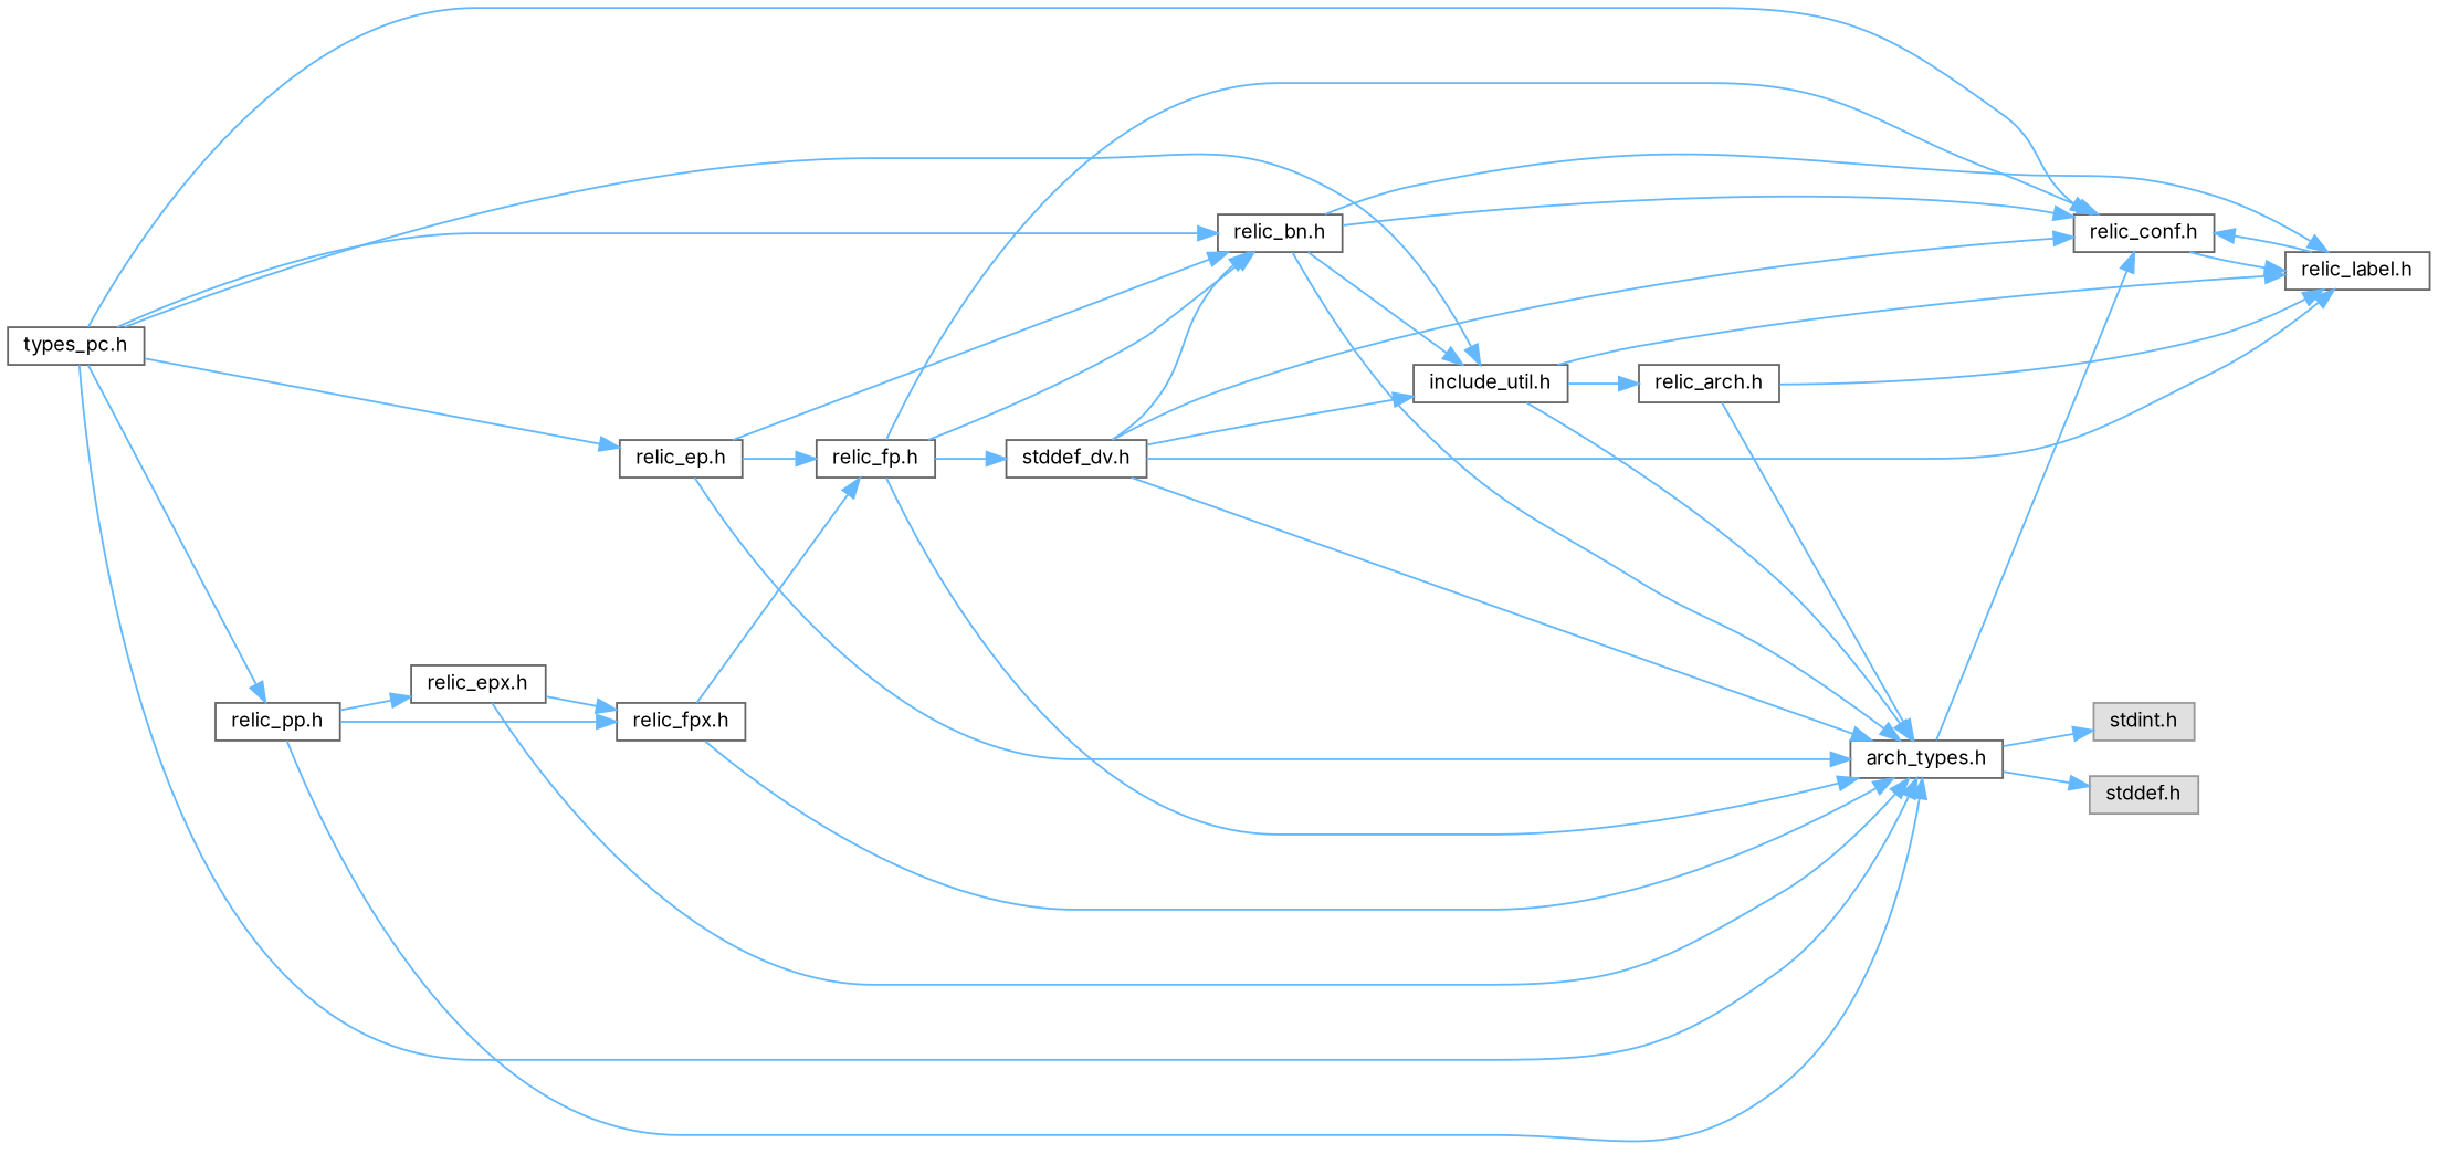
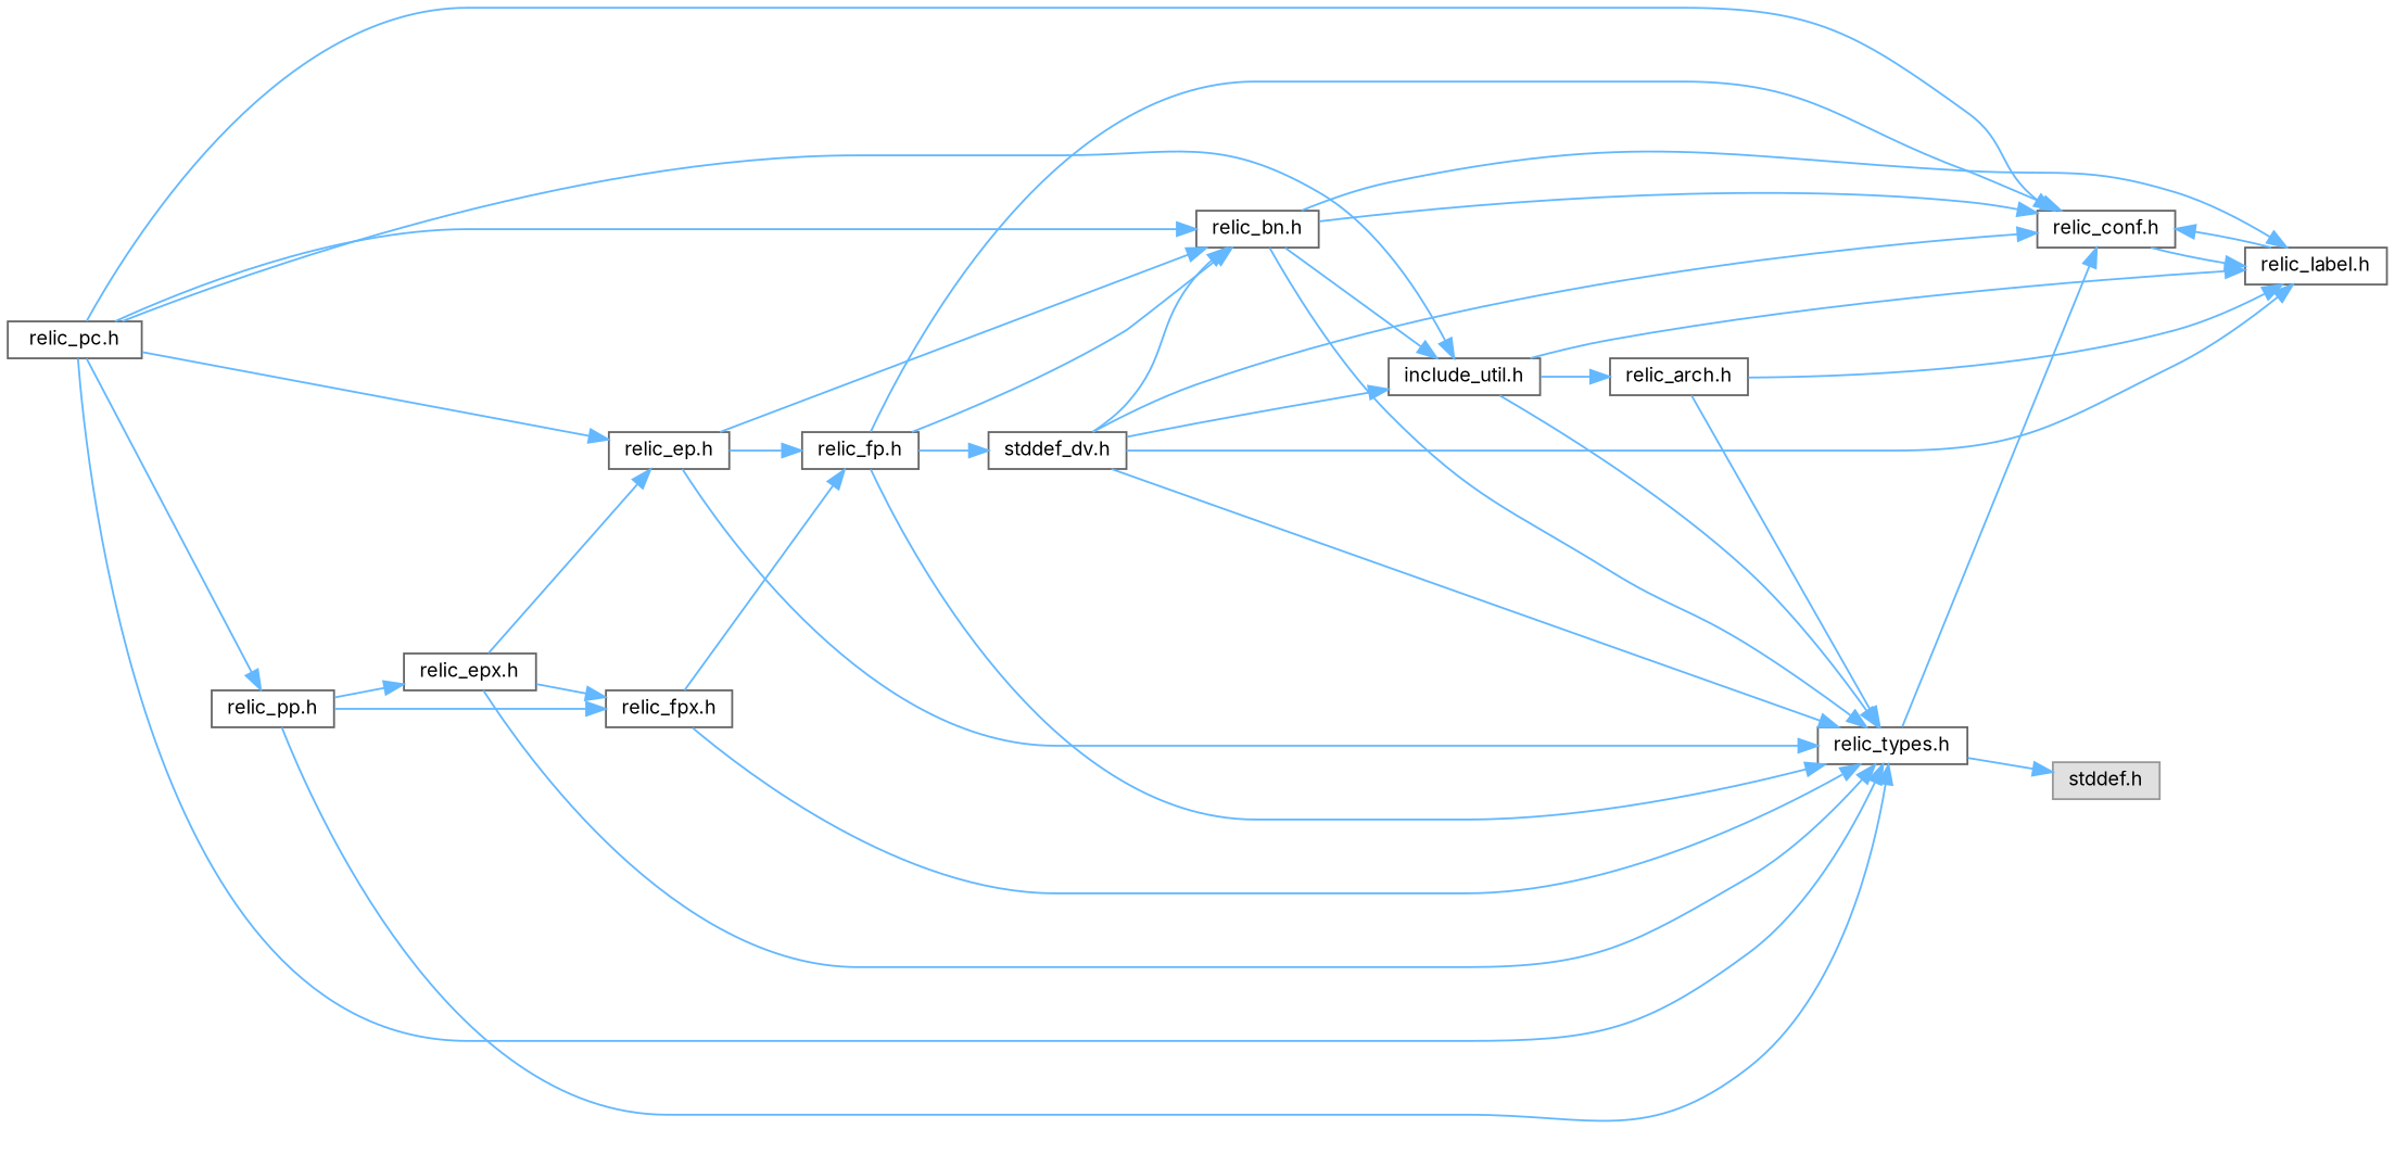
  digraph {
    fontname=Inter
    rankdir=LR
    node [color=grey40 fillcolor=white fontname=Inter fontsize=10 shape=box style=filled]
    edge [color=steelblue1 fontname=Inter fontsize=10 labelfontname=Helvetica labelfontsize=10 style=solid]
    n1 [height=0.2 label="relic_conf.h" width=0.4]
    n2 [height=0.2 label="relic_label.h" width=0.4]
-   n3 [height=0.2 label="types_pc.h" width=0.4]
+   n3 [height=0.2 label="relic_pc.h" width=0.4]
    n4 [height=0.2 label="relic_ep.h" width=0.4]
    n5 [height=0.2 label="relic_bn.h" width=0.4]
    n6 [height=0.2 label="include_util.h" width=0.4]
-   n7 [height=0.2 label="arch_types.h" width=0.4]
+   n7 [height=0.2 label="relic_types.h" width=0.4]
    n8 [height=0.2 label="relic_pp.h" width=0.4]
    n9 [height=0.2 label="relic_fp.h" width=0.4]
    n10 [height=0.2 label="relic_arch.h" width=0.4]
    n11 [color=grey60 fillcolor="#E0E0E0" height=0.2 label="stddef.h" width=0.4]
-   n12 [color=grey60 fillcolor="#E0E0E0" height=0.2 label="stdint.h" width=0.4]
    n13 [height=0.2 label="relic_fpx.h" width=0.4]
    n14 [height=0.2 label="relic_epx.h" width=0.4]
    n15 [height=0.2 label="stddef_dv.h" width=0.4]
    n1 -> n2
    n2 -> n1
    n3 -> n1
    n3 -> n4
    n3 -> n5
    n3 -> n6
    n3 -> n7
    n3 -> n8
    n4 -> n5
    n4 -> n7
    n4 -> n9
    n5 -> n1
    n5 -> n2
    n5 -> n6
    n5 -> n7
    n6 -> n2
    n6 -> n7
    n6 -> n10
    n7 -> n1
    n7 -> n11
-   n7 -> n12
    n8 -> n7
    n8 -> n13
    n8 -> n14
    n9 -> n1
    n9 -> n5
    n9 -> n7
    n9 -> n15
    n10 -> n2
    n10 -> n7
    n13 -> n7
    n13 -> n9
+   n14 -> n4
    n14 -> n7
    n14 -> n13
    n15 -> n1
    n15 -> n2
    n15 -> n5
    n15 -> n6
    n15 -> n7
  }
